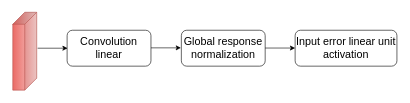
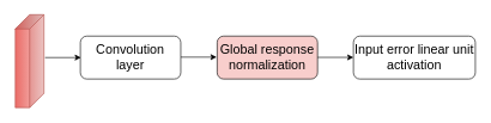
  <mxCell id="0" />
  <mxCell id="1" parent="0" />
  <mxCell id="2" value="" style="shape=cube;whiteSpace=wrap;html=1;boundedLbl=1;backgroundOutline=1;darkOpacity=0.05;darkOpacity2=0.1;direction=south;fillColor=#f8cecc;strokeColor=#b85450;gradientColor=#ea6b66;fontSize=18;" vertex="1" parent="1"><mxGeometry x="20.5" y="20" width="40" height="130" as="geometry" /></mxCell>
  <mxCell id="3" value="" style="endArrow=classic;html=1;rounded=0;fontSize=18;" edge="1" parent="1"><mxGeometry width="50" height="50" relative="1" as="geometry"><mxPoint x="62" y="80" as="sourcePoint" /><mxPoint x="112" y="80" as="targetPoint" /></mxGeometry></mxCell>
  <mxCell id="4" value="" style="endArrow=classic;html=1;rounded=0;fontSize=18;" edge="1" parent="1"><mxGeometry width="50" height="50" relative="1" as="geometry"><mxPoint x="251.25" y="79.41" as="sourcePoint" /><mxPoint x="301.25" y="79.41" as="targetPoint" /></mxGeometry></mxCell>
- <mxCell id="5" value="&lt;font style=&quot;font-size: 18px;&quot;&gt;Global response normalization&lt;/font&gt;" style="rounded=1;whiteSpace=wrap;html=1;" vertex="1" parent="1"><mxGeometry x="302" y="50" width="140" height="60" as="geometry" /></mxCell>
- <mxCell id="6" value="&lt;font style=&quot;font-size: 18px;&quot;&gt;Convolution linear&lt;/font&gt;" style="rounded=1;whiteSpace=wrap;html=1;" vertex="1" parent="1"><mxGeometry x="111.25" y="50" width="140" height="60" as="geometry" /></mxCell>
+ <mxCell id="5" value="&lt;font style=&quot;font-size: 18px;&quot;&gt;Global response normalization&lt;/font&gt;" style="rounded=1;whiteSpace=wrap;html=1;fillColor=#f8cecc;" vertex="1" parent="1"><mxGeometry x="302" y="50" width="140" height="60" as="geometry" /></mxCell>
+ <mxCell id="6" value="&lt;font style=&quot;font-size: 18px;&quot;&gt;Convolution layer&lt;/font&gt;" style="rounded=1;whiteSpace=wrap;html=1;" vertex="1" parent="1"><mxGeometry x="111.25" y="50" width="140" height="60" as="geometry" /></mxCell>
  <mxCell id="7" value="" style="endArrow=classic;html=1;rounded=0;fontSize=18;" edge="1" parent="1"><mxGeometry width="50" height="50" relative="1" as="geometry"><mxPoint x="442" y="79.71" as="sourcePoint" /><mxPoint x="492" y="79.71" as="targetPoint" /></mxGeometry></mxCell>
  <mxCell id="8" value="&lt;font style=&quot;font-size: 18px;&quot;&gt;Input error linear unit activation&lt;/font&gt;" style="rounded=1;whiteSpace=wrap;html=1;" vertex="1" parent="1"><mxGeometry x="492" y="50" width="170" height="60" as="geometry" /></mxCell>
